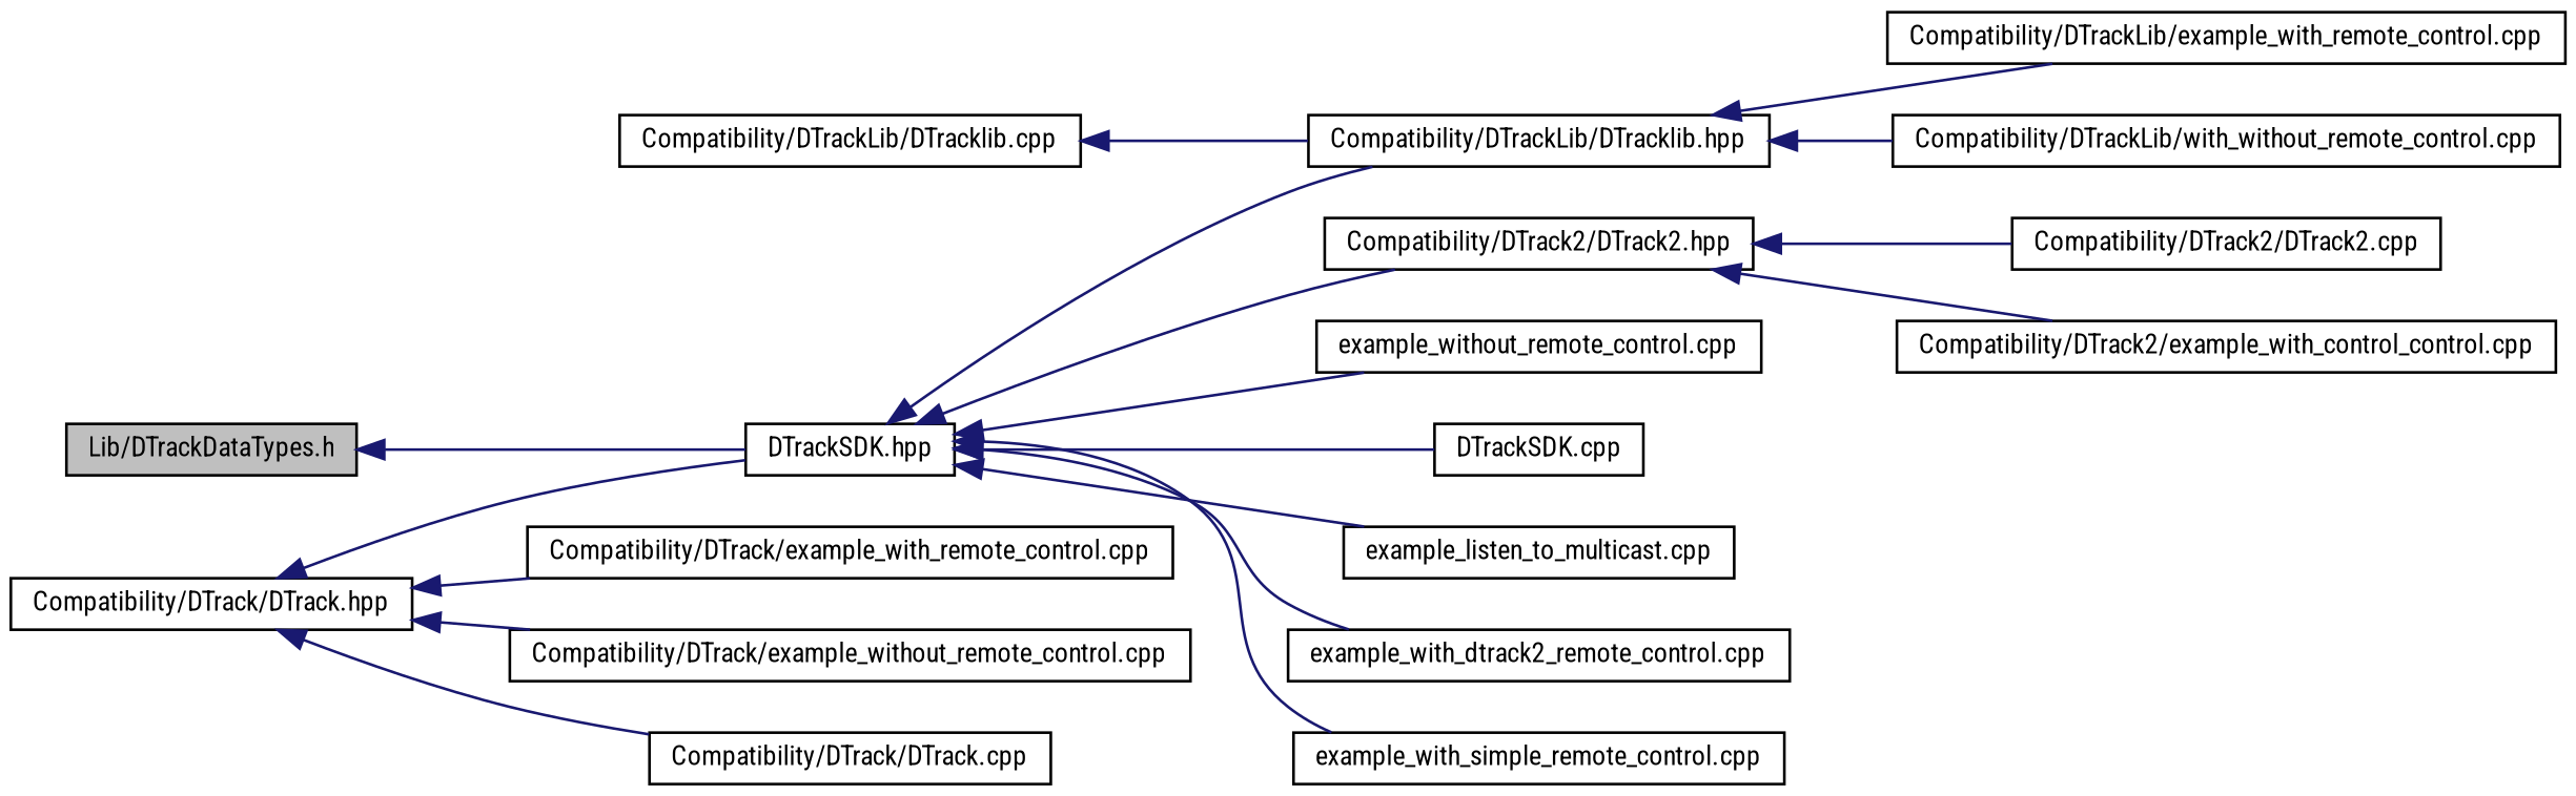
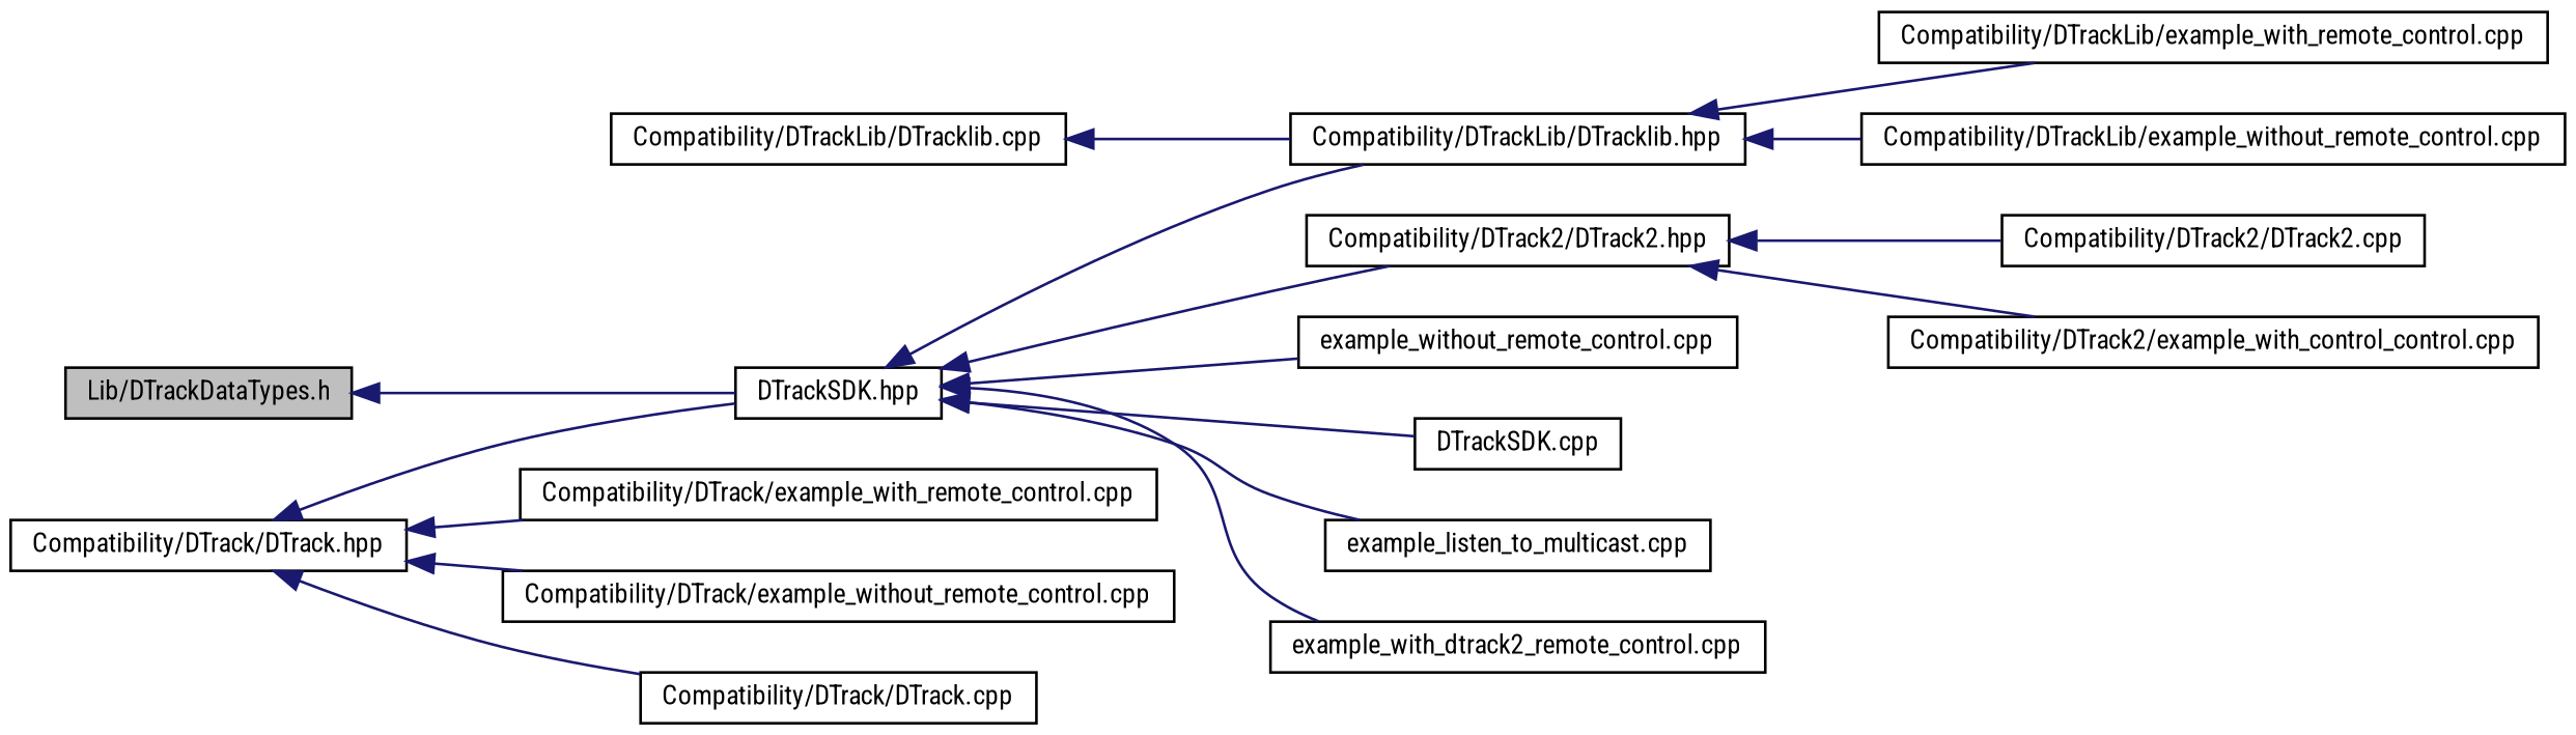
  digraph {
    fontname="Roboto Condensed"
    rankdir=LR
    node [color=black fillcolor=white fontname="Roboto Condensed" fontsize=10 shape=record style=filled]
    edge [color=midnightblue dir=back fontname="Roboto Condensed" fontsize=10 labelfontname=FreeSans labelfontsize=10 style=solid]
    n1 [fillcolor=grey75 fontcolor=black height=0.2 label="Lib/DTrackDataTypes.h" width=0.4]
    n2 [height=0.2 label="DTrackSDK.hpp" width=0.4]
    n3 [height=0.2 label="Compatibility/DTrack2/DTrack2.hpp" width=0.4]
    n4 [height=0.2 label="Compatibility/DTrackLib/DTracklib.hpp" width=0.4]
    n5 [height=0.2 label="DTrackSDK.cpp" width=0.4]
    n6 [height=0.2 label="example_listen_to_multicast.cpp" width=0.4]
    n7 [height=0.2 label="example_with_dtrack2_remote_control.cpp" width=0.4]
-   n8 [height=0.2 label="example_with_simple_remote_control.cpp" width=0.4]
    n9 [height=0.2 label="example_without_remote_control.cpp" width=0.4]
    n10 [height=0.2 label="Compatibility/DTrack/DTrack.hpp" width=0.4]
    n11 [height=0.2 label="Compatibility/DTrack/DTrack.cpp" width=0.4]
    n12 [height=0.2 label="Compatibility/DTrack/example_with_remote_control.cpp" width=0.4]
    n13 [height=0.2 label="Compatibility/DTrack/example_without_remote_control.cpp" width=0.4]
    n14 [height=0.2 label="Compatibility/DTrack2/DTrack2.cpp" width=0.4]
    n15 [height=0.2 label="Compatibility/DTrack2/example_with_control_control.cpp" width=0.4]
    n16 [height=0.2 label="Compatibility/DTrackLib/example_with_remote_control.cpp" width=0.4]
-   n17 [height=0.2 label="Compatibility/DTrackLib/with_without_remote_control.cpp" width=0.4]
+   n17 [height=0.2 label="Compatibility/DTrackLib/example_without_remote_control.cpp" width=0.4]
    n18 [height=0.2 label="Compatibility/DTrackLib/DTracklib.cpp" width=0.4]
    n1 -> n2
    n2 -> n3
    n2 -> n4
    n2 -> n5
    n2 -> n6
    n2 -> n7
-   n2 -> n8
    n2 -> n9
    n3 -> n14
    n3 -> n15
    n4 -> n16
    n4 -> n17
    n10 -> n2
    n10 -> n11
    n10 -> n12
    n10 -> n13
    n18 -> n4
  }
